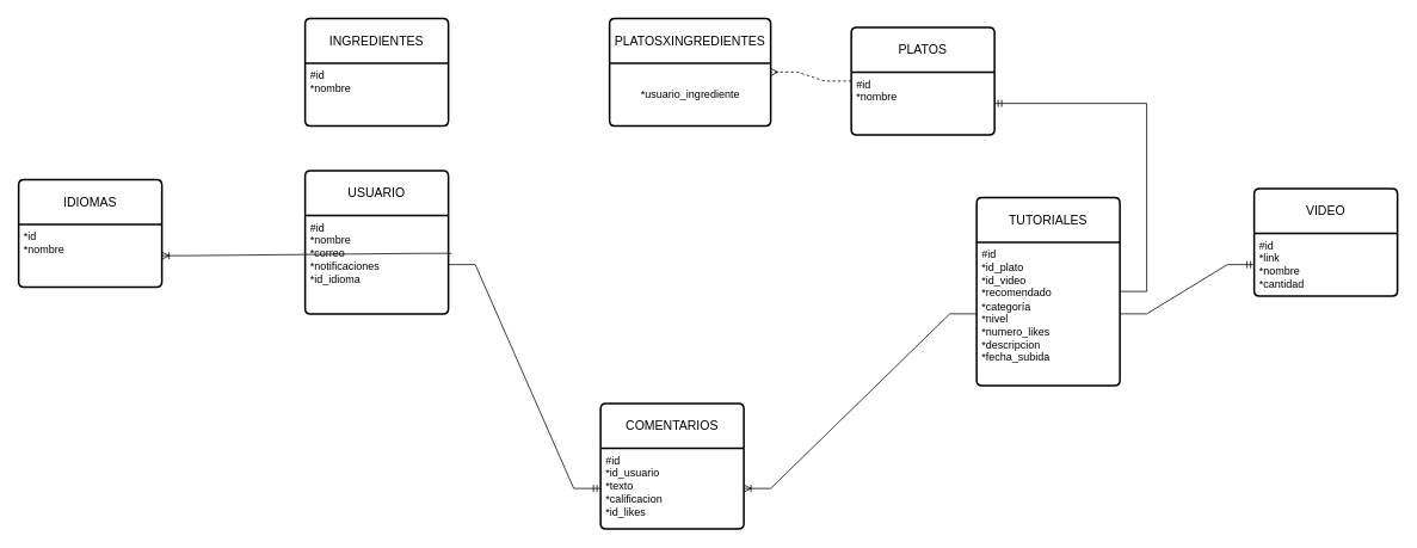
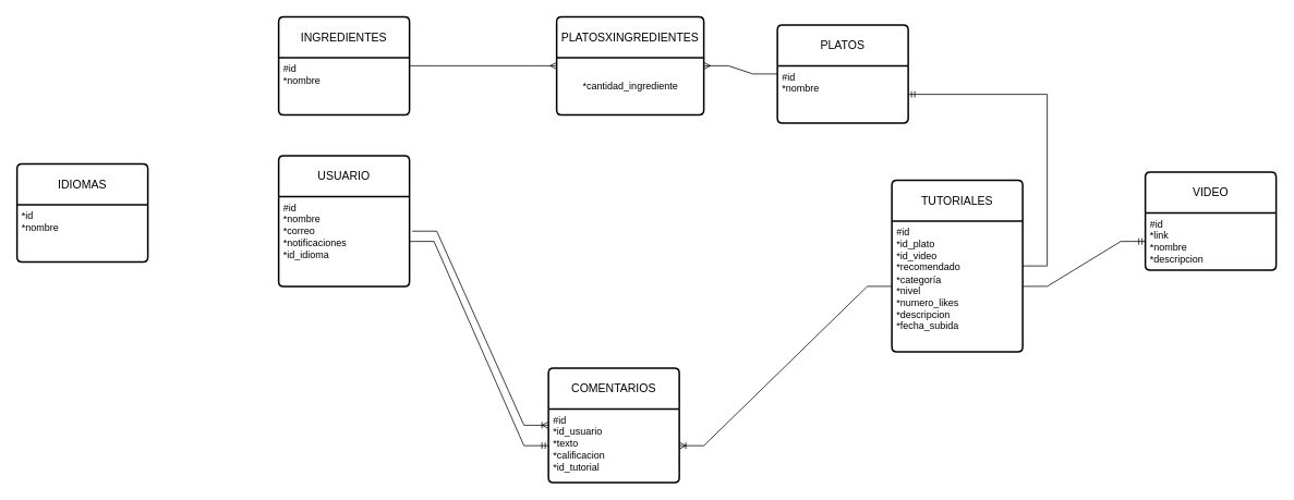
  <mxCell id="0" />
  <mxCell id="1" parent="0" />
  <mxCell id="2" value="INGREDIENTES" style="swimlane;childLayout=stackLayout;horizontal=1;startSize=50;horizontalStack=0;rounded=1;fontSize=14;fontStyle=0;strokeWidth=2;resizeParent=0;resizeLast=1;shadow=0;dashed=0;align=center;arcSize=4;whiteSpace=wrap;html=1;" parent="1" vertex="1"><mxGeometry x="340" y="20" width="160" height="120" as="geometry" /></mxCell>
  <mxCell id="3" value="#id&lt;div&gt;*nombre&lt;/div&gt;" style="align=left;strokeColor=none;fillColor=none;spacingLeft=4;fontSize=12;verticalAlign=top;resizable=0;rotatable=0;part=1;html=1;" parent="2" vertex="1"><mxGeometry y="50" width="160" height="70" as="geometry" /></mxCell>
  <mxCell id="4" value="TUTORIALES" style="swimlane;childLayout=stackLayout;horizontal=1;startSize=50;horizontalStack=0;rounded=1;fontSize=14;fontStyle=0;strokeWidth=2;resizeParent=0;resizeLast=1;shadow=0;dashed=0;align=center;arcSize=4;whiteSpace=wrap;html=1;" parent="1" vertex="1"><mxGeometry x="1090" y="220" width="160" height="210" as="geometry" /></mxCell>
  <mxCell id="5" value="#id&lt;div&gt;*id_plato&lt;/div&gt;&lt;div&gt;*id_video&lt;/div&gt;&lt;div&gt;*recomendado&lt;/div&gt;&lt;div&gt;*categoría&lt;/div&gt;&lt;div&gt;*nivel&lt;/div&gt;&lt;div&gt;*numero_likes&lt;/div&gt;&lt;div&gt;*descripcion&lt;/div&gt;&lt;div&gt;*fecha_subida&lt;/div&gt;" style="align=left;strokeColor=none;fillColor=none;spacingLeft=4;fontSize=12;verticalAlign=top;resizable=0;rotatable=0;part=1;html=1;" parent="4" vertex="1"><mxGeometry y="50" width="160" height="160" as="geometry" /></mxCell>
  <mxCell id="6" value="PLATOS" style="swimlane;childLayout=stackLayout;horizontal=1;startSize=50;horizontalStack=0;rounded=1;fontSize=14;fontStyle=0;strokeWidth=2;resizeParent=0;resizeLast=1;shadow=0;dashed=0;align=center;arcSize=4;whiteSpace=wrap;html=1;" parent="1" vertex="1"><mxGeometry x="950" y="30" width="160" height="120" as="geometry" /></mxCell>
  <mxCell id="7" value="#id&lt;div&gt;*nombre&lt;/div&gt;&lt;div&gt;&lt;br&gt;&lt;/div&gt;" style="align=left;strokeColor=none;fillColor=none;spacingLeft=4;fontSize=12;verticalAlign=top;resizable=0;rotatable=0;part=1;html=1;" parent="6" vertex="1"><mxGeometry y="50" width="160" height="70" as="geometry" /></mxCell>
  <mxCell id="8" value="PLATOSXINGREDIENTES" style="swimlane;childLayout=stackLayout;horizontal=1;startSize=50;horizontalStack=0;rounded=1;fontSize=14;fontStyle=0;strokeWidth=2;resizeParent=0;resizeLast=1;shadow=0;dashed=0;align=center;arcSize=4;whiteSpace=wrap;html=1;" parent="1" vertex="1"><mxGeometry x="680" y="20" width="180" height="120" as="geometry" /></mxCell>
- <mxCell id="9" value="*usuario_ingrediente" style="text;html=1;align=center;verticalAlign=middle;resizable=0;points=[];autosize=1;strokeColor=none;fillColor=none;" parent="8" vertex="1"><mxGeometry y="50" width="180" height="70" as="geometry" /></mxCell>
+ <mxCell id="9" value="*cantidad_ingrediente" style="text;html=1;align=center;verticalAlign=middle;resizable=0;points=[];autosize=1;strokeColor=none;fillColor=none;" parent="8" vertex="1"><mxGeometry y="50" width="180" height="70" as="geometry" /></mxCell>
  <mxCell id="10" value="USUARIO" style="swimlane;childLayout=stackLayout;horizontal=1;startSize=50;horizontalStack=0;rounded=1;fontSize=14;fontStyle=0;strokeWidth=2;resizeParent=0;resizeLast=1;shadow=0;dashed=0;align=center;arcSize=4;whiteSpace=wrap;html=1;" parent="1" vertex="1"><mxGeometry x="340" y="190" width="160" height="160" as="geometry" /></mxCell>
  <mxCell id="11" value="#id&lt;div&gt;*nombre&lt;/div&gt;&lt;div&gt;*correo&lt;/div&gt;&lt;div&gt;*notificaciones&lt;/div&gt;&lt;div&gt;*id_idioma&lt;/div&gt;&lt;div&gt;&lt;br&gt;&lt;/div&gt;" style="align=left;strokeColor=none;fillColor=none;spacingLeft=4;fontSize=12;verticalAlign=top;resizable=0;rotatable=0;part=1;html=1;" parent="10" vertex="1"><mxGeometry y="50" width="160" height="110" as="geometry" /></mxCell>
  <mxCell id="12" value="VIDEO" style="swimlane;childLayout=stackLayout;horizontal=1;startSize=50;horizontalStack=0;rounded=1;fontSize=14;fontStyle=0;strokeWidth=2;resizeParent=0;resizeLast=1;shadow=0;dashed=0;align=center;arcSize=4;whiteSpace=wrap;html=1;" parent="1" vertex="1"><mxGeometry x="1400" y="210" width="160" height="120" as="geometry" /></mxCell>
- <mxCell id="13" value="#id&lt;div&gt;*link&lt;/div&gt;&lt;div&gt;*nombre&lt;/div&gt;&lt;div&gt;*cantidad&lt;/div&gt;" style="align=left;strokeColor=none;fillColor=none;spacingLeft=4;fontSize=12;verticalAlign=top;resizable=0;rotatable=0;part=1;html=1;" parent="12" vertex="1"><mxGeometry y="50" width="160" height="70" as="geometry" /></mxCell>
+ <mxCell id="13" value="#id&lt;div&gt;*link&lt;/div&gt;&lt;div&gt;*nombre&lt;/div&gt;&lt;div&gt;*descripcion&lt;/div&gt;" style="align=left;strokeColor=none;fillColor=none;spacingLeft=4;fontSize=12;verticalAlign=top;resizable=0;rotatable=0;part=1;html=1;" parent="12" vertex="1"><mxGeometry y="50" width="160" height="70" as="geometry" /></mxCell>
  <mxCell id="14" value="COMENTARIOS" style="swimlane;childLayout=stackLayout;horizontal=1;startSize=50;horizontalStack=0;rounded=1;fontSize=14;fontStyle=0;strokeWidth=2;resizeParent=0;resizeLast=1;shadow=0;dashed=0;align=center;arcSize=4;whiteSpace=wrap;html=1;" parent="1" vertex="1"><mxGeometry x="670" y="450" width="160" height="140" as="geometry" /></mxCell>
- <mxCell id="15" value="#id&lt;div&gt;*id_usuario&lt;/div&gt;&lt;div&gt;*texto&lt;/div&gt;&lt;div&gt;*calificacion&lt;/div&gt;&lt;div&gt;*id_likes&lt;/div&gt;" style="align=left;strokeColor=none;fillColor=none;spacingLeft=4;fontSize=12;verticalAlign=top;resizable=0;rotatable=0;part=1;html=1;" parent="14" vertex="1"><mxGeometry y="50" width="160" height="90" as="geometry" /></mxCell>
+ <mxCell id="15" value="#id&lt;div&gt;*id_usuario&lt;/div&gt;&lt;div&gt;*texto&lt;/div&gt;&lt;div&gt;*calificacion&lt;/div&gt;&lt;div&gt;*id_tutorial&lt;/div&gt;" style="align=left;strokeColor=none;fillColor=none;spacingLeft=4;fontSize=12;verticalAlign=top;resizable=0;rotatable=0;part=1;html=1;" parent="14" vertex="1"><mxGeometry y="50" width="160" height="90" as="geometry" /></mxCell>
  <mxCell id="16" value="IDIOMAS" style="swimlane;childLayout=stackLayout;horizontal=1;startSize=50;horizontalStack=0;rounded=1;fontSize=14;fontStyle=0;strokeWidth=2;resizeParent=0;resizeLast=1;shadow=0;dashed=0;align=center;arcSize=4;whiteSpace=wrap;html=1;" parent="1" vertex="1"><mxGeometry x="20" y="200" width="160" height="120" as="geometry" /></mxCell>
  <mxCell id="17" value="*id&lt;div&gt;*nombre&lt;/div&gt;" style="align=left;strokeColor=none;fillColor=none;spacingLeft=4;fontSize=12;verticalAlign=top;resizable=0;rotatable=0;part=1;html=1;" parent="16" vertex="1"><mxGeometry y="50" width="160" height="70" as="geometry" /></mxCell>
  <mxCell id="18" value="" style="edgeStyle=entityRelationEdgeStyle;fontSize=12;html=1;endArrow=ERmandOne;rounded=0;" parent="1" source="11" target="15" edge="1"><mxGeometry width="100" height="100" relative="1" as="geometry"><mxPoint x="190" y="320" as="sourcePoint" /><mxPoint x="250" y="190" as="targetPoint" /></mxGeometry></mxCell>
  <mxCell id="19" value="" style="edgeStyle=entityRelationEdgeStyle;fontSize=12;html=1;endArrow=ERmandOne;rounded=0;" parent="1" source="5" target="13" edge="1"><mxGeometry width="100" height="100" relative="1" as="geometry"><mxPoint x="1450" y="497" as="sourcePoint" /><mxPoint x="1290" y="470" as="targetPoint" /></mxGeometry></mxCell>
- <mxCell id="20" value="" style="edgeStyle=entityRelationEdgeStyle;fontSize=12;html=1;endArrow=ERoneToMany;rounded=0;exitX=1.021;exitY=0.386;exitDx=0;exitDy=0;exitPerimeter=0;" parent="1" source="11" target="17" edge="1"><mxGeometry width="100" height="100" relative="1" as="geometry"><mxPoint x="460" y="510" as="sourcePoint" /><mxPoint x="560" y="410" as="targetPoint" /></mxGeometry></mxCell>
+ <mxCell id="20" value="" style="edgeStyle=entityRelationEdgeStyle;fontSize=12;html=1;endArrow=ERoneToMany;rounded=0;exitX=1.021;exitY=0.386;exitDx=0;exitDy=0;exitPerimeter=0;" parent="1" source="11" target="14" edge="1"><mxGeometry width="100" height="100" relative="1" as="geometry"><mxPoint x="460" y="510" as="sourcePoint" /><mxPoint x="560" y="410" as="targetPoint" /></mxGeometry></mxCell>
  <mxCell id="21" value="" style="edgeStyle=entityRelationEdgeStyle;fontSize=12;html=1;endArrow=ERoneToMany;rounded=0;" parent="1" source="5" target="15" edge="1"><mxGeometry width="100" height="100" relative="1" as="geometry"><mxPoint x="1000" y="510" as="sourcePoint" /><mxPoint x="1100" y="410" as="targetPoint" /></mxGeometry></mxCell>
- <mxCell id="23" value="" style="edgeStyle=entityRelationEdgeStyle;fontSize=12;html=1;endArrow=ERmany;rounded=0;dashed=1;" parent="1" source="6" target="8" edge="1"><mxGeometry width="100" height="100" relative="1" as="geometry"><mxPoint x="920" y="50" as="sourcePoint" /><mxPoint x="1020" y="-50" as="targetPoint" /></mxGeometry></mxCell>
+ <mxCell id="22" value="" style="edgeStyle=entityRelationEdgeStyle;fontSize=12;html=1;endArrow=ERmany;rounded=0;" parent="1" source="2" target="8" edge="1"><mxGeometry width="100" height="100" relative="1" as="geometry"><mxPoint x="520" y="110" as="sourcePoint" /><mxPoint x="630" y="10" as="targetPoint" /></mxGeometry></mxCell>
+ <mxCell id="23" value="" style="edgeStyle=entityRelationEdgeStyle;fontSize=12;html=1;endArrow=ERmany;rounded=0;" parent="1" source="6" target="8" edge="1"><mxGeometry width="100" height="100" relative="1" as="geometry"><mxPoint x="920" y="50" as="sourcePoint" /><mxPoint x="1020" y="-50" as="targetPoint" /></mxGeometry></mxCell>
  <mxCell id="24" value="" style="edgeStyle=entityRelationEdgeStyle;fontSize=12;html=1;endArrow=ERmandOne;rounded=0;" parent="1" source="4" target="7" edge="1"><mxGeometry width="100" height="100" relative="1" as="geometry"><mxPoint x="1225.52" y="167.94" as="sourcePoint" /><mxPoint x="1160" y="90" as="targetPoint" /></mxGeometry></mxCell>
